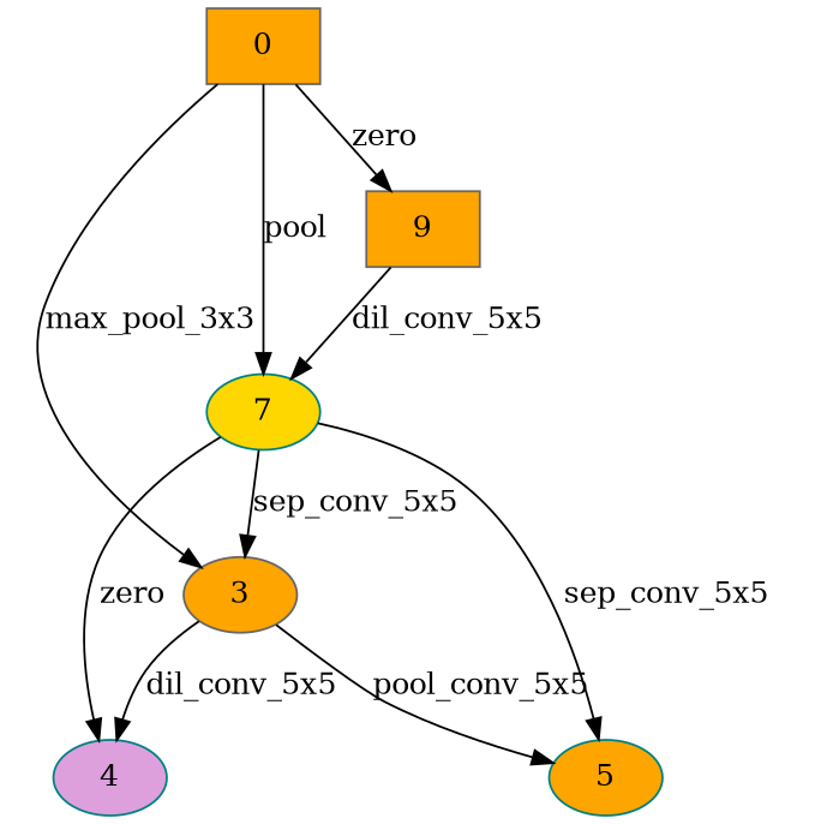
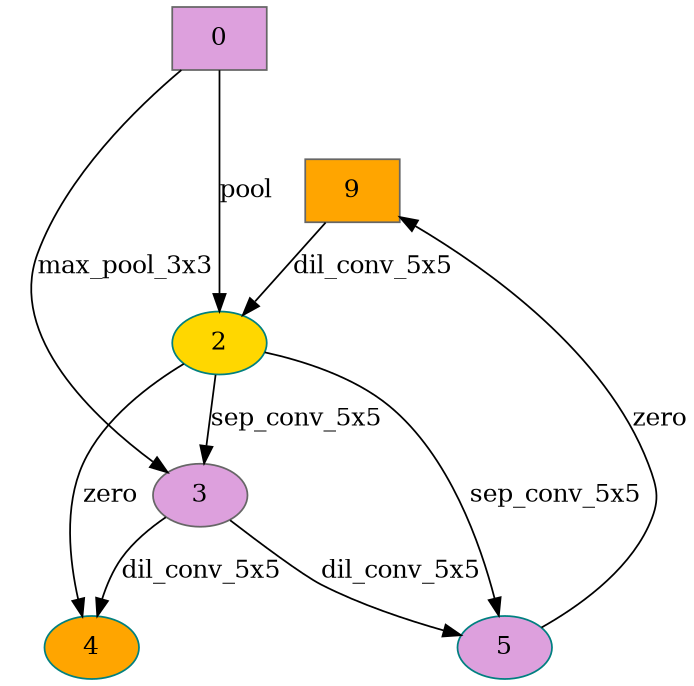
  digraph {
    node [color=gray40 fillcolor=plum shape=ellipse style=filled]
-   0 [fillcolor=orange shape=box]
+   0 [shape=box]
    n2 [fillcolor=orange label=9 shape=box]
-   2 [color=teal fillcolor=gold label=7]
-   3 [fillcolor=orange]
-   4 [color=teal]
-   5 [color=teal fillcolor=orange]
-   0 -> n2 [label=zero]
+   2 [color=teal fillcolor=gold]
+   3
+   4 [color=teal fillcolor=orange]
+   5 [color=teal]
+   5 -> n2 [label=zero]
    0 -> 2 [label=pool]
    0 -> 3 [label=max_pool_3x3]
    n2 -> 2 [label=dil_conv_5x5]
    2 -> 3 [label=sep_conv_5x5]
    2 -> 4 [label=zero]
    2 -> 5 [label=sep_conv_5x5]
    3 -> 4 [label=dil_conv_5x5]
-   3 -> 5 [label=pool_conv_5x5]
+   3 -> 5 [label=dil_conv_5x5]
  }
